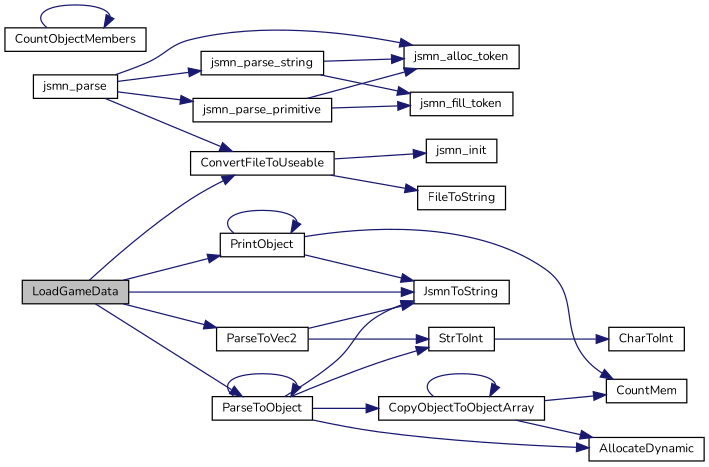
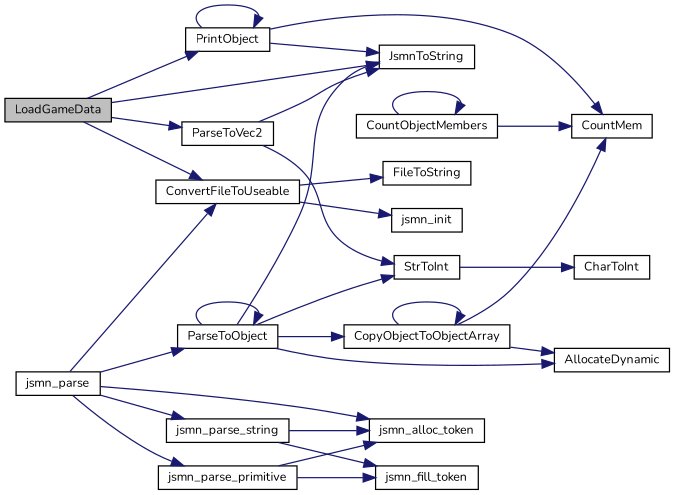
  digraph {
    fontname=Nunito
    rankdir=LR
    node [color=black fillcolor=white fontname=Nunito fontsize=10 shape=record style=filled]
    edge [color=midnightblue fontname=Nunito fontsize=10 labelfontname=Helvetica labelfontsize=10 style=solid]
    n1 [fillcolor=grey75 fontcolor=black height=0.2 label=LoadGameData width=0.4]
    n2 [height=0.2 label=ConvertFileToUseable width=0.4]
    n3 [height=0.2 label=ParseToObject width=0.4]
    n4 [height=0.2 label=JsmnToString width=0.4]
    n5 [height=0.2 label=ParseToVec2 width=0.4]
    n6 [height=0.2 label=PrintObject width=0.4]
    n7 [height=0.2 label=jsmn_init width=0.4]
    n8 [height=0.2 label=FileToString width=0.4]
    n9 [height=0.2 label=CopyObjectToObjectArray width=0.4]
    n10 [height=0.2 label=AllocateDynamic width=0.4]
    n11 [height=0.2 label=StrToInt width=0.4]
    n12 [height=0.2 label=CountMem width=0.4]
    n13 [height=0.2 label=jsmn_parse width=0.4]
    n14 [height=0.2 label=jsmn_alloc_token width=0.4]
    n15 [height=0.2 label=jsmn_parse_string width=0.4]
    n16 [height=0.2 label=jsmn_parse_primitive width=0.4]
    n17 [height=0.2 label=jsmn_fill_token width=0.4]
    n18 [height=0.2 label=CountObjectMembers width=0.4]
    n19 [height=0.2 label=CharToInt width=0.4]
    n1 -> n2
-   n1 -> n3
+   n13 -> n3
    n1 -> n4
    n1 -> n5
    n1 -> n6
    n2 -> n7
    n2 -> n8
    n3 -> n3
    n3 -> n4
    n3 -> n9
    n3 -> n10
    n3 -> n11
    n5 -> n4
    n5 -> n11
    n6 -> n4
    n6 -> n6
    n6 -> n12
    n9 -> n9
    n9 -> n10
    n9 -> n12
    n11 -> n19
    n13 -> n2
    n13 -> n14
    n13 -> n15
    n13 -> n16
    n15 -> n14
    n15 -> n17
    n16 -> n14
    n16 -> n17
+   n18 -> n12
    n18 -> n18
  }
